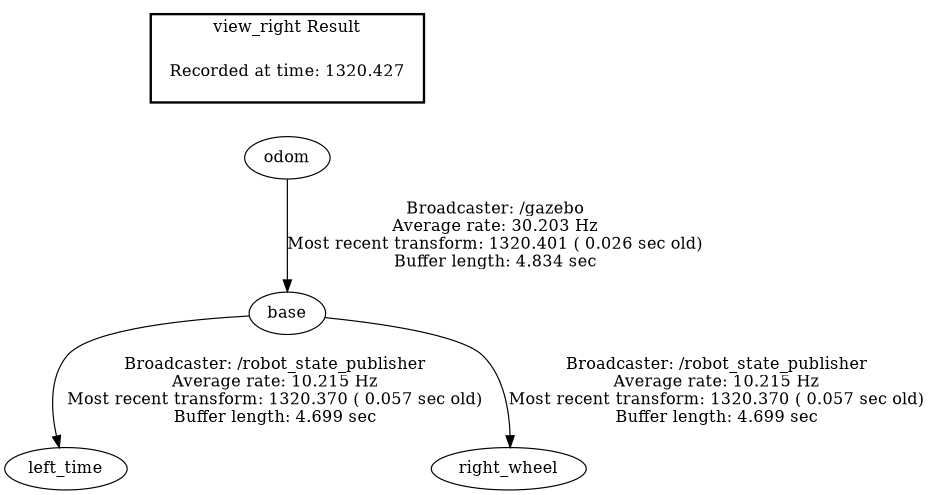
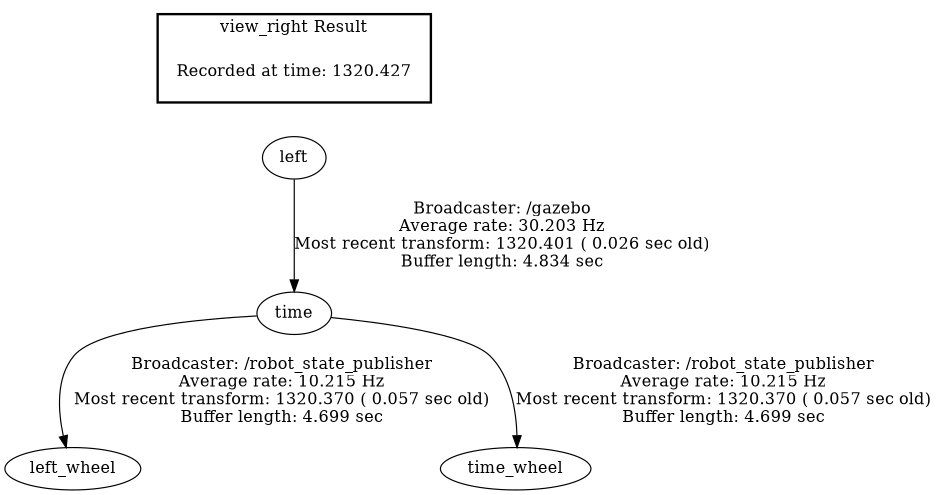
  digraph {
    "Recorded at time: 1320.427" [shape=plaintext]
-   odom
-   base
-   left_wheel [label=left_time]
-   right_wheel
+   odom [label=left]
+   base [label=time]
+   left_wheel
+   right_wheel [label=time_wheel]
    subgraph cluster_1 {
      color=black
      label="view_right Result"
      style=bold
      "Recorded at time: 1320.427"
    }
    "Recorded at time: 1320.427" -> odom [style=invis]
    odom -> base [label="Broadcaster: /gazebo\nAverage rate: 30.203 Hz\nMost recent transform: 1320.401 ( 0.026 sec old)\nBuffer length: 4.834 sec\n"]
    base -> left_wheel [label="Broadcaster: /robot_state_publisher\nAverage rate: 10.215 Hz\nMost recent transform: 1320.370 ( 0.057 sec old)\nBuffer length: 4.699 sec\n"]
    base -> right_wheel [label="Broadcaster: /robot_state_publisher\nAverage rate: 10.215 Hz\nMost recent transform: 1320.370 ( 0.057 sec old)\nBuffer length: 4.699 sec\n"]
  }
